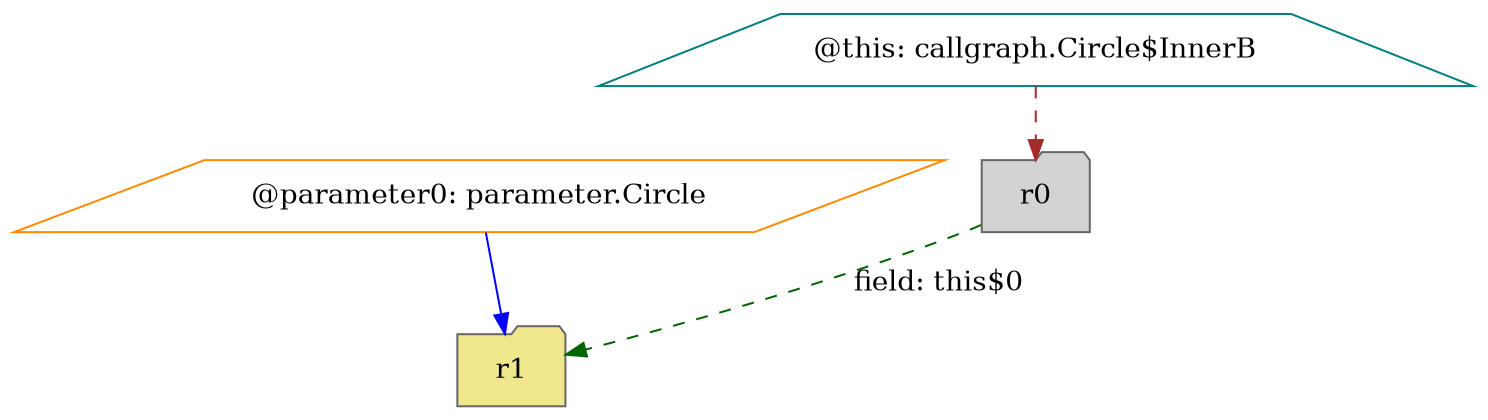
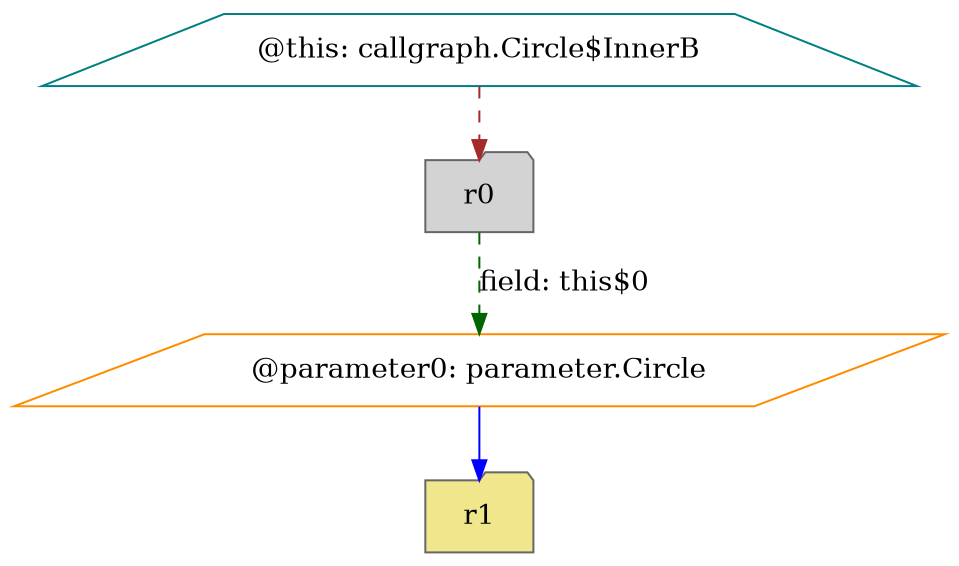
  digraph {
    node [color=gray40 fillcolor=white shape=folder style=filled]
    edge [style=dashed]
    n1 [color=darkorange label="@parameter0: parameter.Circle" shape=parallelogram]
    n2 [fillcolor=khaki label=r1]
    n3 [fillcolor=lightgrey label=r0]
    n4 [color=teal label="@this: callgraph.Circle$InnerB" shape=trapezium]
    n1 -> n2 [color=blue style=solid]
-   n3 -> n2 [color=darkgreen label="field: this$0"]
+   n3 -> n1 [color=darkgreen label="field: this$0"]
    n4 -> n3 [color=brown]
  }
